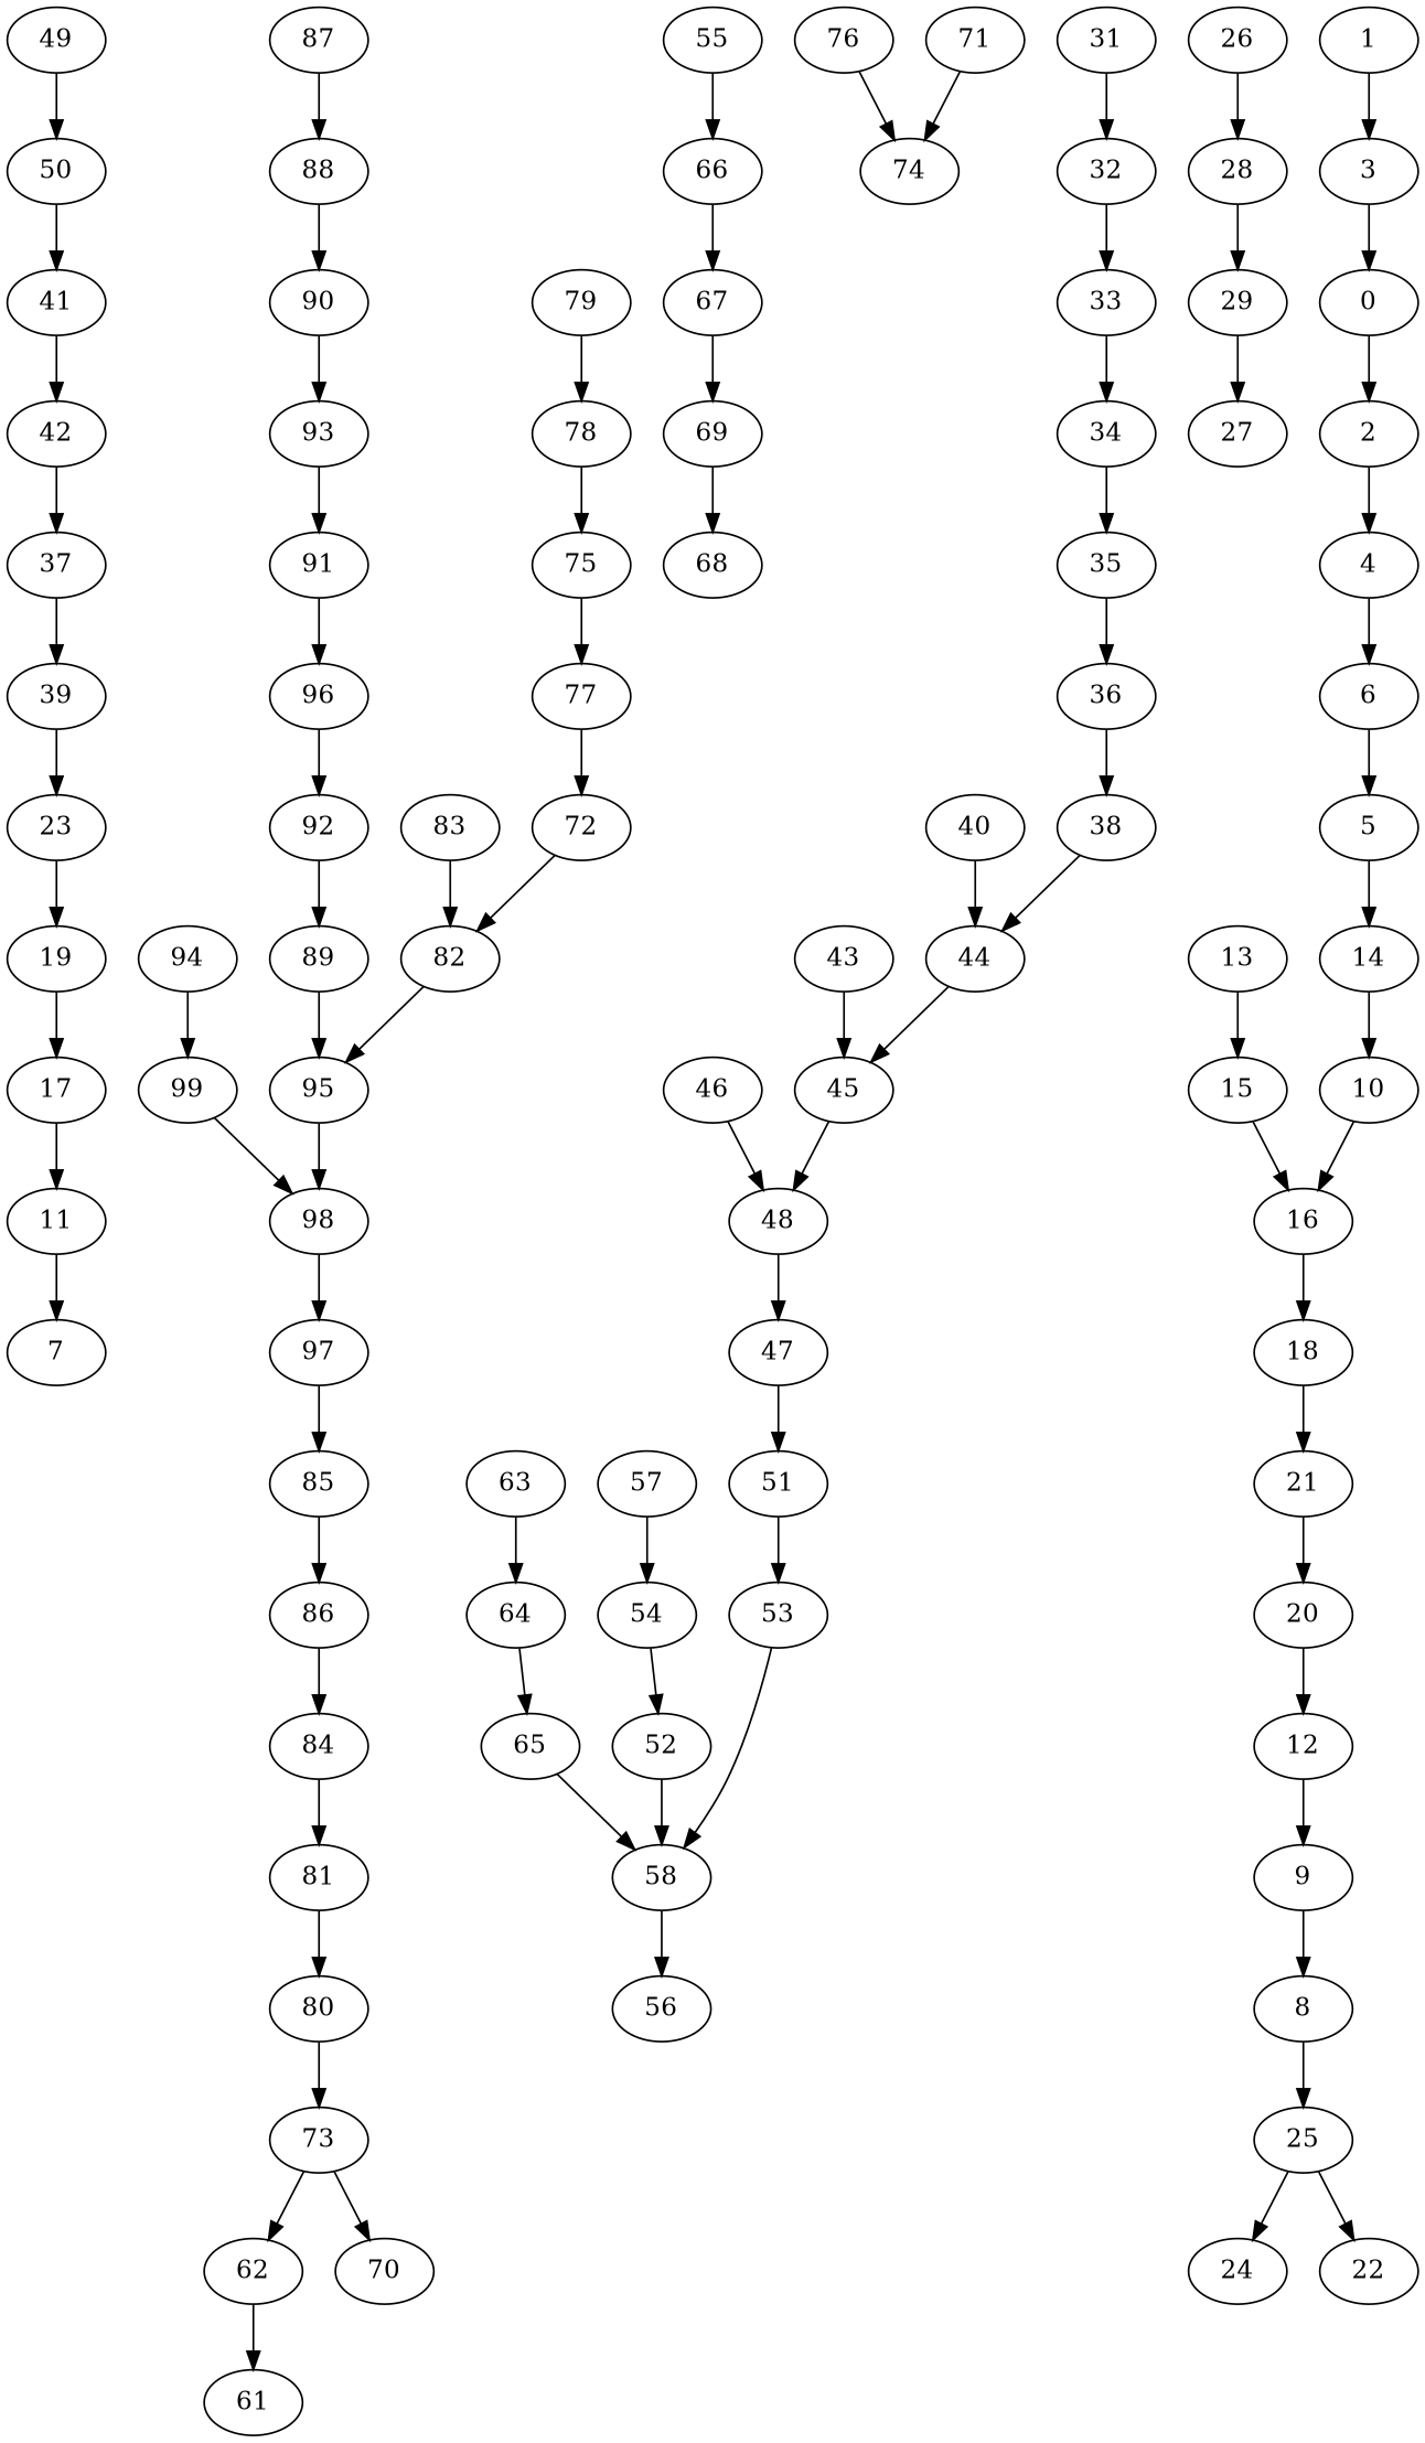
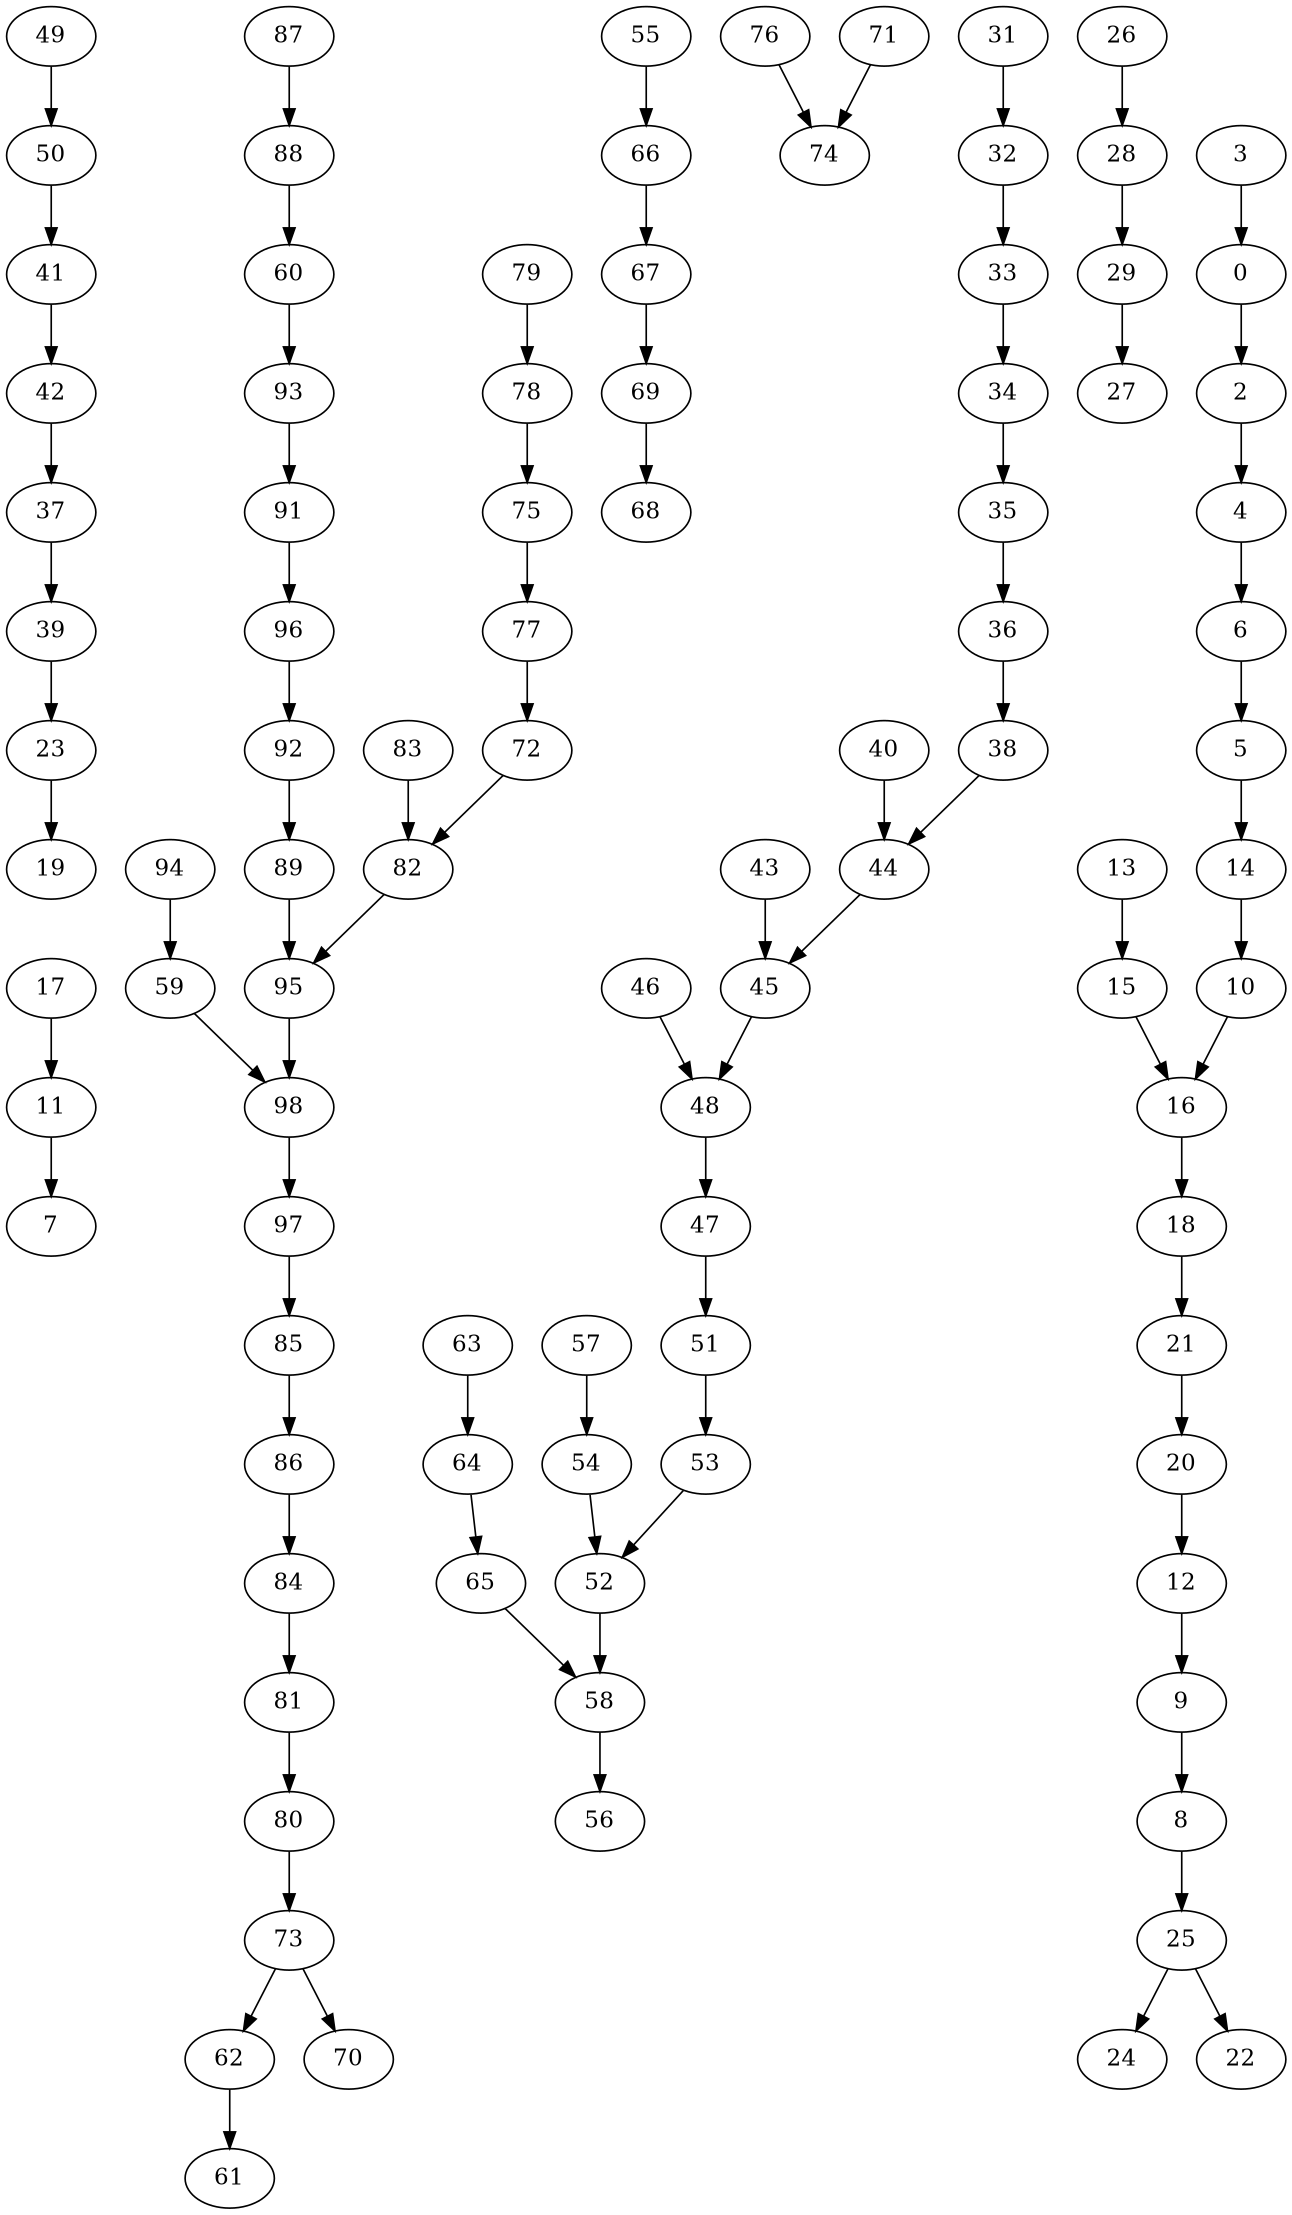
  digraph {
    11
    7
    17
    19
    23
    39
    37
    42
    41
    50
    49
    62
    61
    73
    70
    80
    81
    84
    86
    85
    97
    98
-   99
+   99 [label=59]
    94
    95
    89
    92
    96
    91
    93
-   90
+   90 [label=60]
    88
    87
    82
    83
    72
    77
    75
    78
    79
    69
    68
    67
    76
    74
    71
    66
    55
    58
    56
    65
    64
    63
    52
    54
    57
    53
    51
    47
    48
    46
    45
    43
    44
    40
    38
    36
    35
    34
    33
    32
    31
    29
    27
    28
    26
    25
    24
    22
    8
    9
    12
    20
    21
    18
    16
    15
    13
    10
    14
    5
    6
    4
    2
    0
    3
-   1
    11 -> 7
    17 -> 11
-   19 -> 17
    23 -> 19
    39 -> 23
    37 -> 39
    42 -> 37
    41 -> 42
    50 -> 41
    49 -> 50
    62 -> 61
    73 -> 62
    73 -> 70
    80 -> 73
    81 -> 80
    84 -> 81
    86 -> 84
    85 -> 86
    97 -> 85
    98 -> 97
    99 -> 98
    94 -> 99
    95 -> 98
    89 -> 95
    92 -> 89
    96 -> 92
    91 -> 96
    93 -> 91
    90 -> 93
    88 -> 90
    87 -> 88
    82 -> 95
    83 -> 82
    72 -> 82
    77 -> 72
    75 -> 77
    78 -> 75
    79 -> 78
    69 -> 68
    67 -> 69
    76 -> 74
    71 -> 74
    66 -> 67
    55 -> 66
    58 -> 56
    65 -> 58
    64 -> 65
    63 -> 64
    52 -> 58
    54 -> 52
    57 -> 54
-   53 -> 58
+   53 -> 52
    51 -> 53
    47 -> 51
    48 -> 47
    46 -> 48
    45 -> 48
    43 -> 45
    44 -> 45
    40 -> 44
    38 -> 44
    36 -> 38
    35 -> 36
    34 -> 35
    33 -> 34
    32 -> 33
    31 -> 32
    29 -> 27
    28 -> 29
    26 -> 28
    25 -> 24
    25 -> 22
    8 -> 25
    9 -> 8
    12 -> 9
    20 -> 12
    21 -> 20
    18 -> 21
    16 -> 18
    15 -> 16
    13 -> 15
    10 -> 16
    14 -> 10
    5 -> 14
    6 -> 5
    4 -> 6
    2 -> 4
    0 -> 2
    3 -> 0
-   1 -> 3
  }
